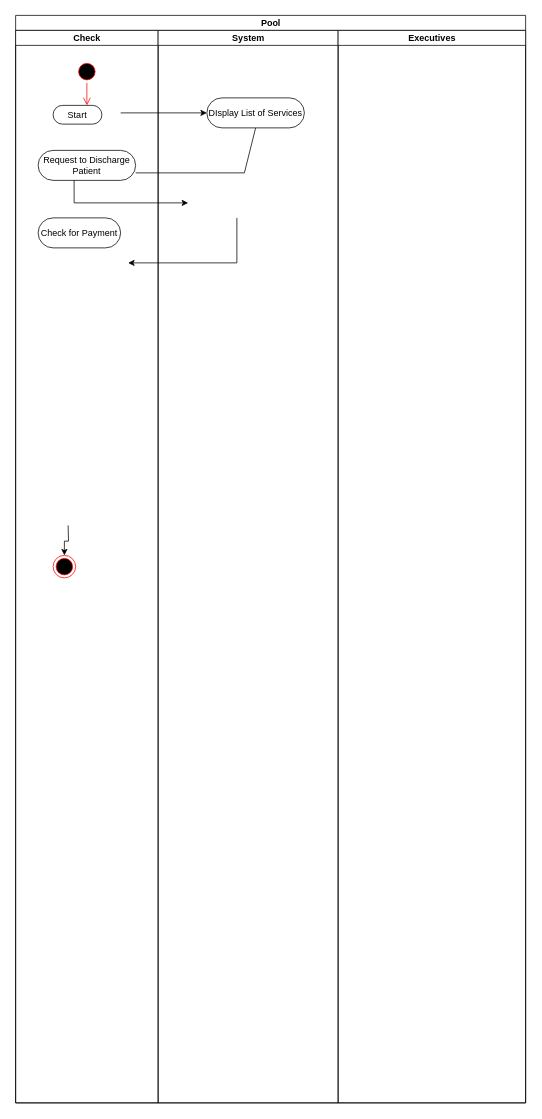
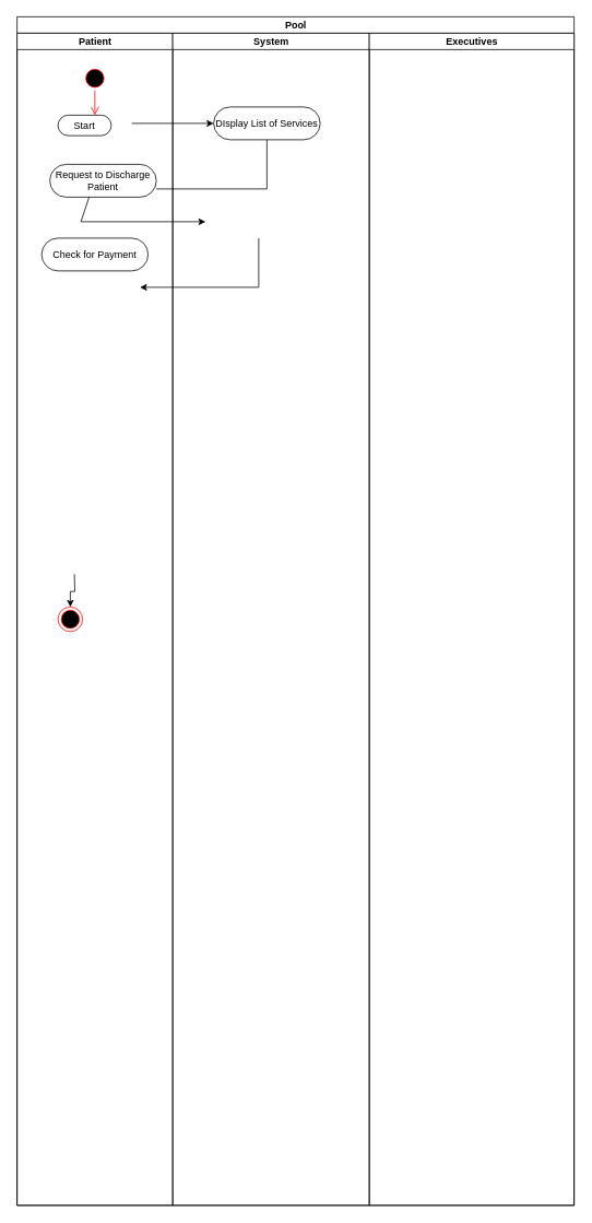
  <mxCell id="0" />
  <mxCell id="1" parent="0" />
  <mxCell id="2" value="" style="edgeStyle=orthogonalEdgeStyle;rounded=0;orthogonalLoop=1;jettySize=auto;html=1;" parent="1" target="3" edge="1"><mxGeometry relative="1" as="geometry"><mxPoint x="90" y="700" as="sourcePoint" /></mxGeometry></mxCell>
  <mxCell id="3" value="" style="ellipse;html=1;shape=endState;fillColor=#000000;strokeColor=#ff0000;" parent="1" vertex="1"><mxGeometry x="70" y="740" width="30" height="30" as="geometry" /></mxCell>
  <mxCell id="4" value="Pool" style="swimlane;childLayout=stackLayout;resizeParent=1;resizeParentMax=0;startSize=20;html=1;" vertex="1" parent="1"><mxGeometry x="20" y="20" width="680" height="1450" as="geometry" /></mxCell>
- <mxCell id="5" value="Check" style="swimlane;startSize=20;html=1;" vertex="1" parent="4"><mxGeometry y="20" width="190" height="1430" as="geometry" /></mxCell>
+ <mxCell id="5" value="Patient" style="swimlane;startSize=20;html=1;" vertex="1" parent="4"><mxGeometry y="20" width="190" height="1430" as="geometry" /></mxCell>
  <mxCell id="6" value="" style="edgeStyle=orthogonalEdgeStyle;html=1;verticalAlign=bottom;endArrow=open;endSize=8;strokeColor=#ff0000;rounded=0;" parent="5" source="7" edge="1"><mxGeometry relative="1" as="geometry"><mxPoint x="95" y="100" as="targetPoint" /></mxGeometry></mxCell>
  <mxCell id="7" value="" style="ellipse;html=1;shape=startState;fillColor=#000000;strokeColor=#ff0000;" parent="5" vertex="1"><mxGeometry x="80" y="40" width="30" height="30" as="geometry" /></mxCell>
  <mxCell id="8" value="Start" style="rounded=1;whiteSpace=wrap;html=1;arcSize=50;" vertex="1" parent="5"><mxGeometry x="50" y="100" width="65" height="25" as="geometry" /></mxCell>
  <mxCell id="9" style="edgeStyle=orthogonalEdgeStyle;rounded=0;orthogonalLoop=1;jettySize=auto;html=1;exitX=0.5;exitY=1;exitDx=0;exitDy=0;" edge="1" parent="5" source="8" target="8"><mxGeometry relative="1" as="geometry" /></mxCell>
- <mxCell id="10" value="Request to Discharge Patient" style="rounded=1;whiteSpace=wrap;html=1;arcSize=50;" vertex="1" parent="5"><mxGeometry x="30" y="160" width="130" height="40" as="geometry" /></mxCell>
- <mxCell id="11" value="Check for Payment" style="rounded=1;whiteSpace=wrap;html=1;arcSize=50;" vertex="1" parent="5"><mxGeometry x="30" y="250" width="110" height="40" as="geometry" /></mxCell>
+ <mxCell id="10" value="Request to Discharge Patient" style="rounded=1;whiteSpace=wrap;html=1;arcSize=50;" vertex="1" parent="5"><mxGeometry x="40" y="160" width="130" height="40" as="geometry" /></mxCell>
+ <mxCell id="11" value="Check for Payment" style="rounded=1;whiteSpace=wrap;html=1;arcSize=50;" vertex="1" parent="5"><mxGeometry x="30" y="250" width="130" height="40" as="geometry" /></mxCell>
  <mxCell id="12" style="edgeStyle=orthogonalEdgeStyle;rounded=0;orthogonalLoop=1;jettySize=auto;html=1;exitX=0.5;exitY=1;exitDx=0;exitDy=0;" edge="1" parent="5" source="11" target="11"><mxGeometry relative="1" as="geometry" /></mxCell>
  <mxCell id="13" value="" style="endArrow=classic;html=1;rounded=0;exitX=0.369;exitY=0.995;exitDx=0;exitDy=0;exitPerimeter=0;" edge="1" parent="5" source="10"><mxGeometry width="50" height="50" relative="1" as="geometry"><mxPoint x="80" y="230" as="sourcePoint" /><mxPoint x="230" y="230" as="targetPoint" /><Array as="points"><mxPoint x="78" y="230" /></Array></mxGeometry></mxCell>
  <mxCell id="14" value="System" style="swimlane;startSize=20;html=1;" vertex="1" parent="4"><mxGeometry x="190" y="20" width="240" height="1430" as="geometry" /></mxCell>
- <mxCell id="15" value="DIsplay List of Services" style="rounded=1;whiteSpace=wrap;html=1;arcSize=50;" vertex="1" parent="14"><mxGeometry x="65" y="90" width="130" height="40" as="geometry" /></mxCell>
+ <mxCell id="15" value="DIsplay List of Services" style="rounded=1;whiteSpace=wrap;html=1;arcSize=50;" vertex="1" parent="14"><mxGeometry x="50" y="90" width="130" height="40" as="geometry" /></mxCell>
  <mxCell id="16" value="" style="endArrow=classic;html=1;rounded=0;exitX=0.5;exitY=1;exitDx=0;exitDy=0;entryX=0;entryY=0.5;entryDx=0;entryDy=0;" edge="1" parent="14" target="15"><mxGeometry width="50" height="50" relative="1" as="geometry"><mxPoint x="-50" y="110" as="sourcePoint" /><mxPoint x="65" y="100" as="targetPoint" /><Array as="points" /></mxGeometry></mxCell>
  <mxCell id="17" value="" style="endArrow=classic;html=1;rounded=0;exitX=0.5;exitY=1;exitDx=0;exitDy=0;entryX=1;entryY=0.75;entryDx=0;entryDy=0;" edge="1" parent="14"><mxGeometry width="50" height="50" relative="1" as="geometry"><mxPoint x="105" y="250" as="sourcePoint" /><mxPoint x="-40" y="310" as="targetPoint" /><Array as="points"><mxPoint x="105" y="310" /></Array></mxGeometry></mxCell>
  <mxCell id="18" value="Executives" style="swimlane;startSize=20;html=1;" vertex="1" parent="4"><mxGeometry x="430" y="20" width="250" height="1430" as="geometry" /></mxCell>
  <mxCell id="19" value="" style="endArrow=none;html=1;rounded=0;exitX=0.5;exitY=1;exitDx=0;exitDy=0;entryX=1;entryY=0.75;entryDx=0;entryDy=0;" edge="1" parent="4" source="15" target="10"><mxGeometry width="50" height="50" relative="1" as="geometry"><mxPoint x="300" y="230" as="sourcePoint" /><mxPoint x="160" y="290" as="targetPoint" /><Array as="points"><mxPoint x="305" y="210" /></Array></mxGeometry></mxCell>
